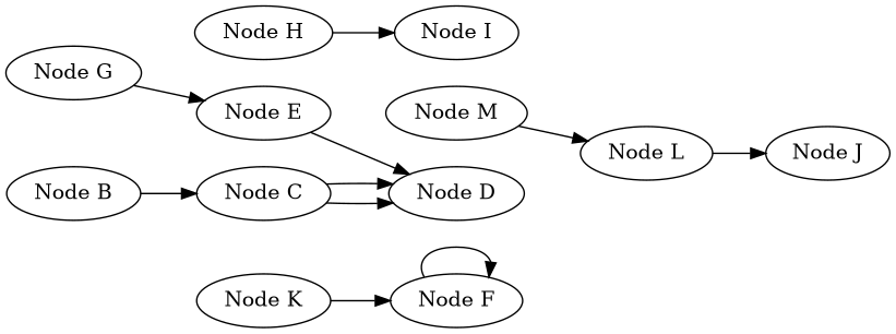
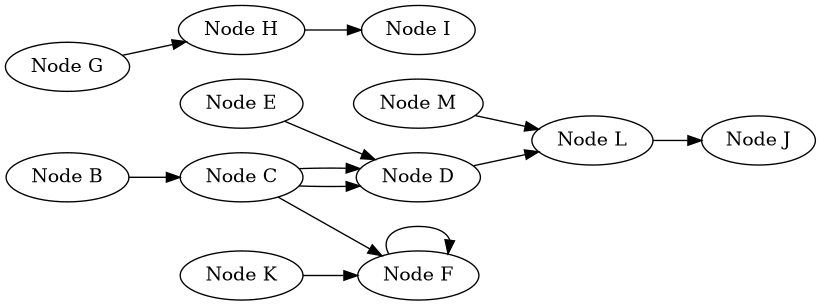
  digraph {
    rankdir=LR
    n1 [label="Node B"]
    n2 [label="Node C"]
    n3 [label="Node D"]
    n4 [label="Node F"]
    n5 [label="Node L"]
    n6 [label="Node H"]
    n7 [label="Node I"]
    n8 [label="Node J"]
    n9 [label="Node E"]
    n10 [label="Node G"]
    n11 [label="Node K"]
    n12 [label="Node M"]
    n1 -> n2
    n2 -> n3
    n2 -> n3
+   n2 -> n4
+   n3 -> n5
    n4 -> n4
    n5 -> n8
    n6 -> n7
    n9 -> n3
-   n10 -> n9
+   n10 -> n6
    n11 -> n4
    n12 -> n5
  }
